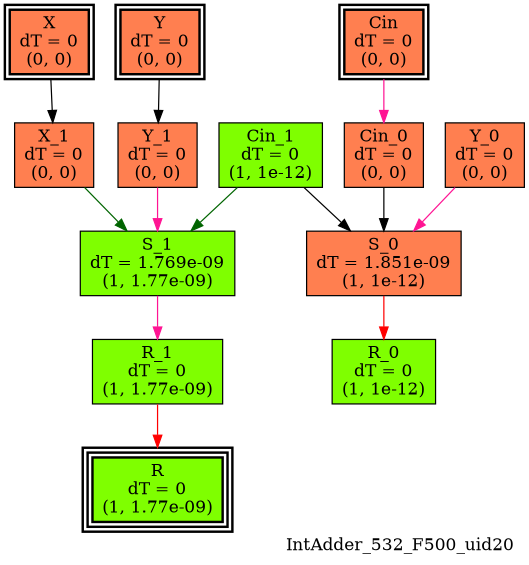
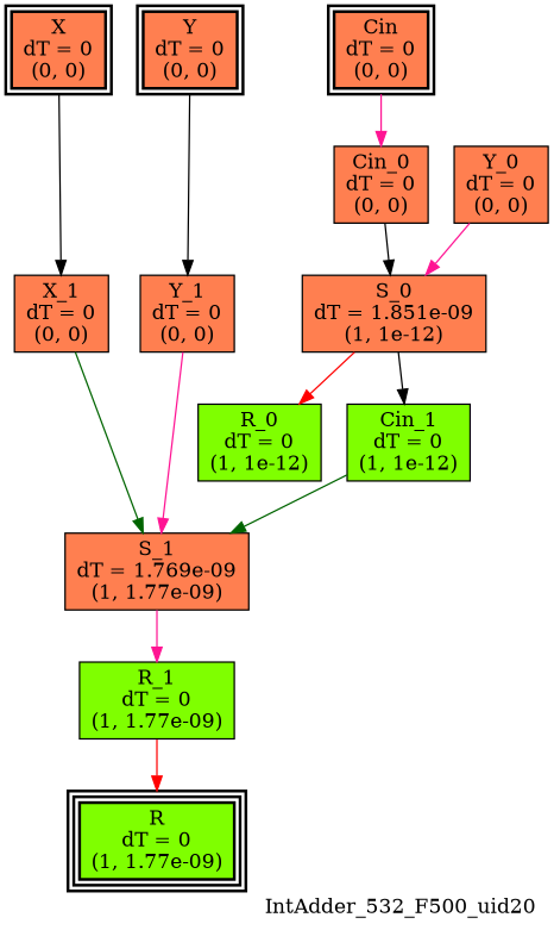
  digraph {
    label=IntAdder_532_F500_uid20
    labeljust=right
    labelloc=bottom
    nodesep=0.25
    ranksep=0.5
    node [color=black fillcolor=coral peripheries=1 shape=box style=filled]
    edge [arrowhead=normal arrowsize=1.0 arrowtail=normal color=black dir=forward]
    n1 [label="X\ndT = 0\n(0, 0)" peripheries=2 style="bold, filled"]
    n2 [label="Y\ndT = 0\n(0, 0)" peripheries=2 style="bold, filled"]
    n3 [label="Cin\ndT = 0\n(0, 0)" peripheries=2 style="bold, filled"]
    n4 [fillcolor=chartreuse label="R\ndT = 0\n(1, 1.77e-09)" peripheries=3 style="bold, filled"]
    n5 [label="X_1\ndT = 0\n(0, 0)"]
    n6 [label="Y_1\ndT = 0\n(0, 0)"]
    n7 [label="Cin_0\ndT = 0\n(0, 0)"]
-   n8 [fillcolor=chartreuse label="S_1\ndT = 1.769e-09\n(1, 1.77e-09)"]
+   n8 [label="S_1\ndT = 1.769e-09\n(1, 1.77e-09)"]
    n9 [label="Y_0\ndT = 0\n(0, 0)"]
    n10 [label="S_0\ndT = 1.851e-09\n(1, 1e-12)"]
    n11 [fillcolor=chartreuse label="R_0\ndT = 0\n(1, 1e-12)"]
    n12 [fillcolor=chartreuse label="Cin_1\ndT = 0\n(1, 1e-12)"]
    n13 [fillcolor=chartreuse label="R_1\ndT = 0\n(1, 1.77e-09)"]
    subgraph sub_1 {
      rank=same
      n1
      n2
      n3
    }
    subgraph sub_2 {
      rank=same
      n4
    }
    n1 -> n5
    n2 -> n6
    n3 -> n7 [color=deeppink]
    n5 -> n8 [color=darkgreen]
    n6 -> n8 [color=deeppink]
    n7 -> n10
    n8 -> n13 [color=deeppink]
    n9 -> n10 [color=deeppink]
    n10 -> n11 [color=red]
-   n12 -> n10
+   n10 -> n12
    n12 -> n8 [color=darkgreen]
    n13 -> n4 [color=red]
  }
